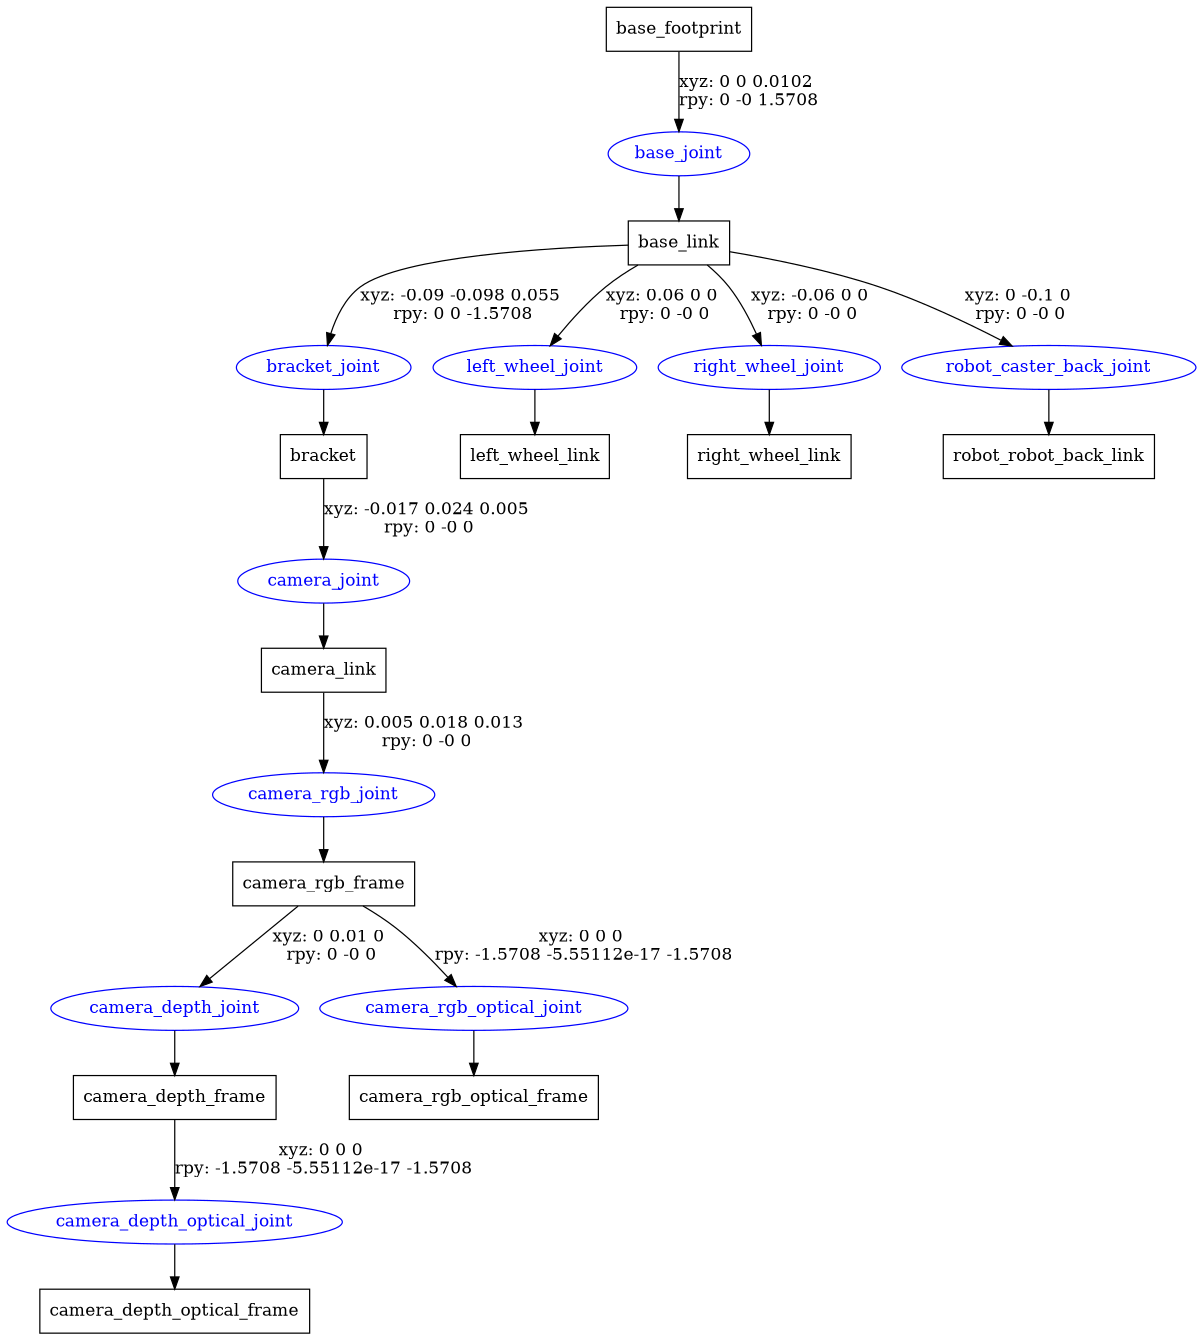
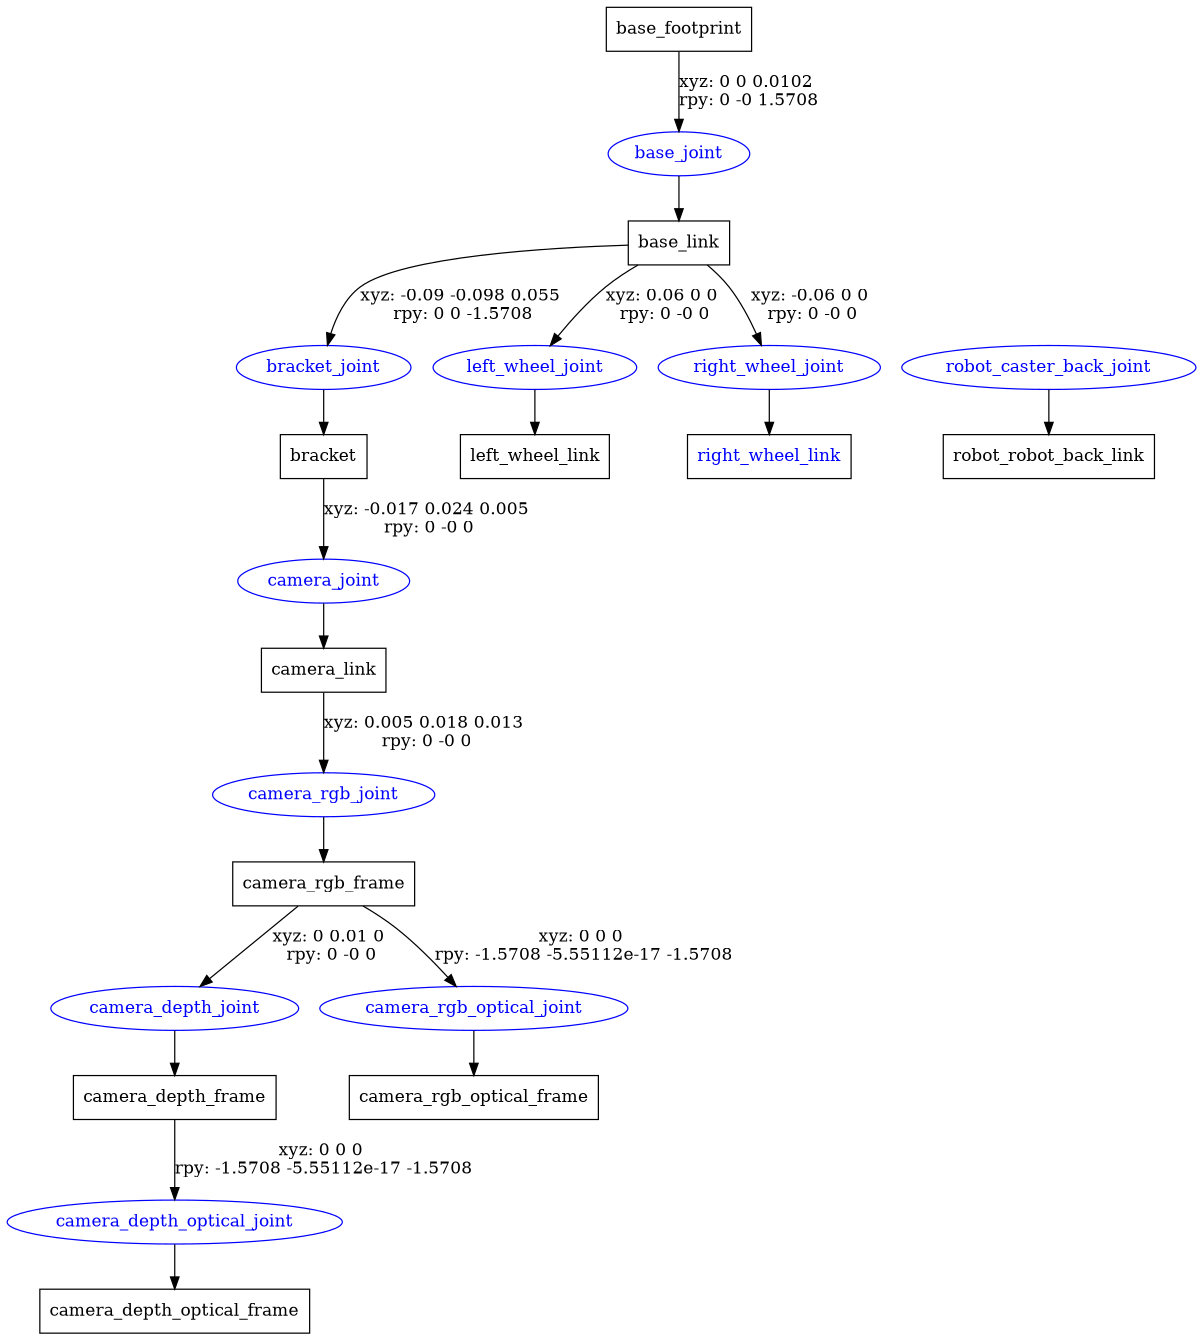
  digraph {
    node [shape=box]
    n1 [label=base_footprint]
    base_joint [color=blue fontcolor=blue shape=ellipse]
    n3 [label=base_link]
    bracket_joint [color=blue fontcolor=blue shape=ellipse]
    left_wheel_joint [color=blue fontcolor=blue shape=ellipse]
    right_wheel_joint [color=blue fontcolor=blue shape=ellipse]
    robot_caster_back_joint [color=blue fontcolor=blue shape=ellipse]
    n8 [label=bracket]
    n9 [label=left_wheel_link]
-   n10 [label=right_wheel_link]
+   n10 [label=right_wheel_link fontcolor=blue]
    n11 [label=robot_robot_back_link]
    camera_joint [color=blue fontcolor=blue shape=ellipse]
    n13 [label=camera_link]
    camera_rgb_joint [color=blue fontcolor=blue shape=ellipse]
    n15 [label=camera_rgb_frame]
    camera_depth_joint [color=blue fontcolor=blue shape=ellipse]
    camera_rgb_optical_joint [color=blue fontcolor=blue shape=ellipse]
    n18 [label=camera_depth_frame]
    n19 [label=camera_rgb_optical_frame]
    camera_depth_optical_joint [color=blue fontcolor=blue shape=ellipse]
    n21 [label=camera_depth_optical_frame]
    n1 -> base_joint [label="xyz: 0 0 0.0102 \nrpy: 0 -0 1.5708"]
    base_joint -> n3
    n3 -> bracket_joint [label="xyz: -0.09 -0.098 0.055 \nrpy: 0 0 -1.5708"]
    n3 -> left_wheel_joint [label="xyz: 0.06 0 0 \nrpy: 0 -0 0"]
    n3 -> right_wheel_joint [label="xyz: -0.06 0 0 \nrpy: 0 -0 0"]
-   n3 -> robot_caster_back_joint [label="xyz: 0 -0.1 0 \nrpy: 0 -0 0"]
    bracket_joint -> n8
    left_wheel_joint -> n9
    right_wheel_joint -> n10
    robot_caster_back_joint -> n11
    n8 -> camera_joint [label="xyz: -0.017 0.024 0.005 \nrpy: 0 -0 0"]
    camera_joint -> n13
    n13 -> camera_rgb_joint [label="xyz: 0.005 0.018 0.013 \nrpy: 0 -0 0"]
    camera_rgb_joint -> n15
    n15 -> camera_depth_joint [label="xyz: 0 0.01 0 \nrpy: 0 -0 0"]
    n15 -> camera_rgb_optical_joint [label="xyz: 0 0 0 \nrpy: -1.5708 -5.55112e-17 -1.5708"]
    camera_depth_joint -> n18
    camera_rgb_optical_joint -> n19
    n18 -> camera_depth_optical_joint [label="xyz: 0 0 0 \nrpy: -1.5708 -5.55112e-17 -1.5708"]
    camera_depth_optical_joint -> n21
  }
